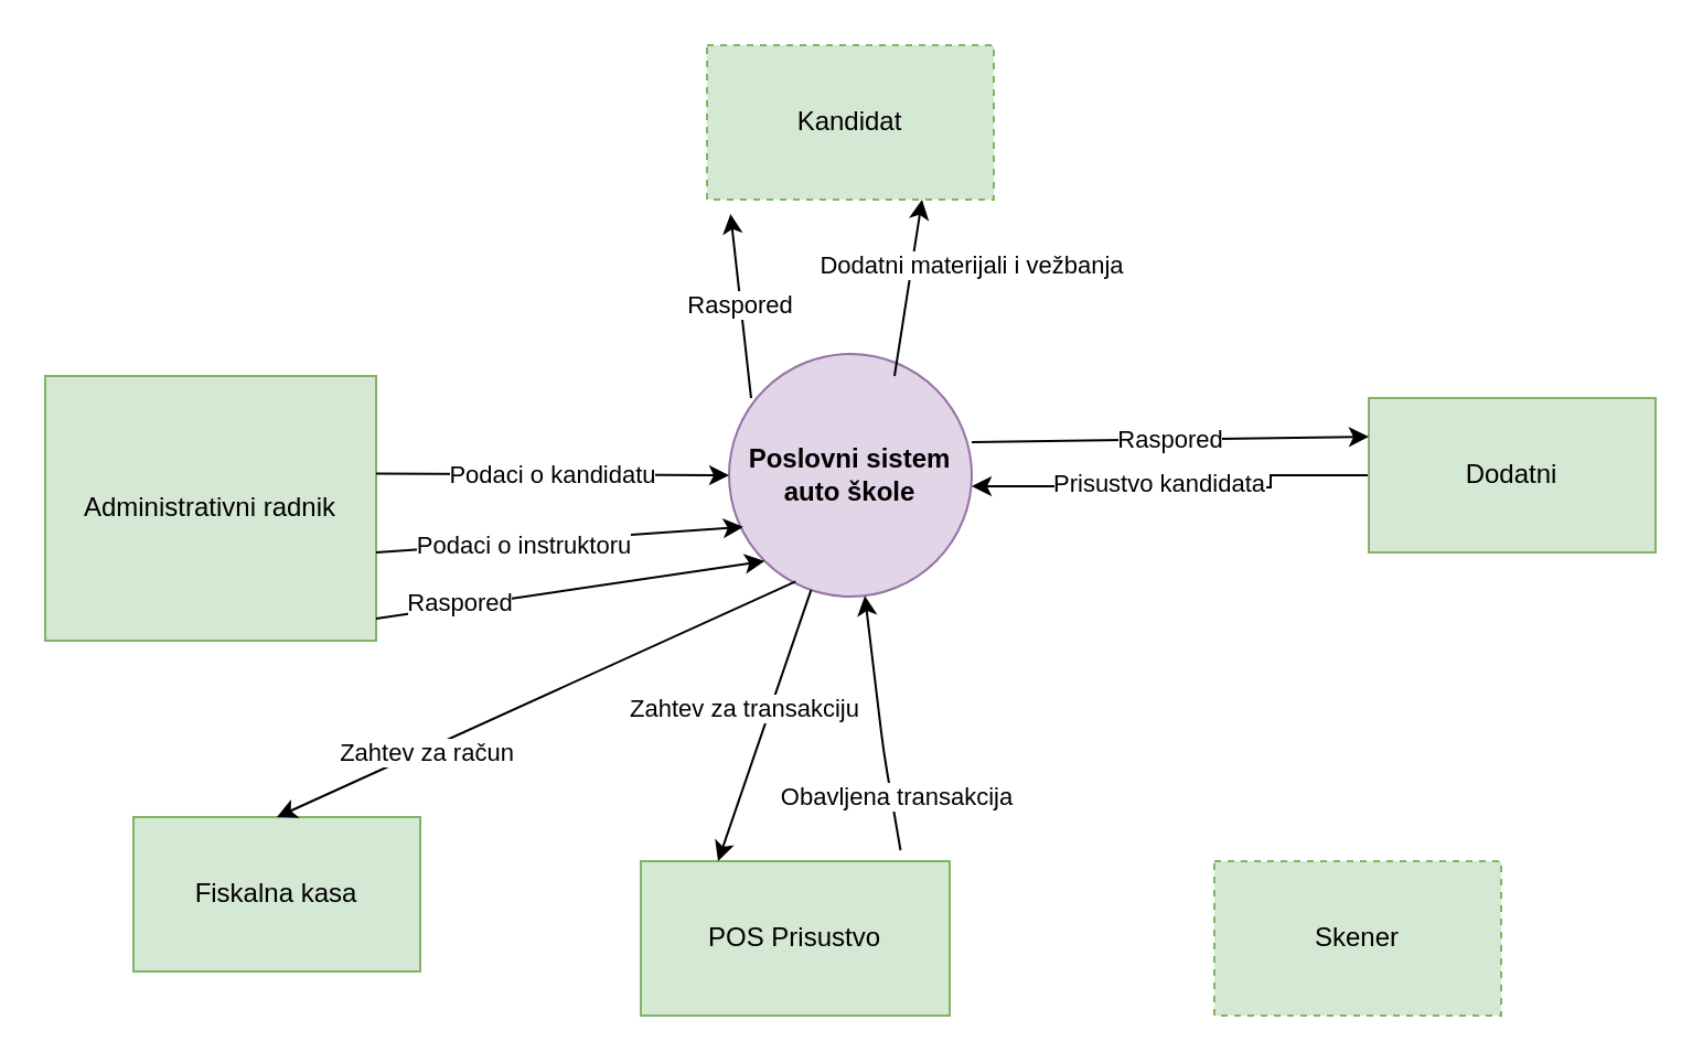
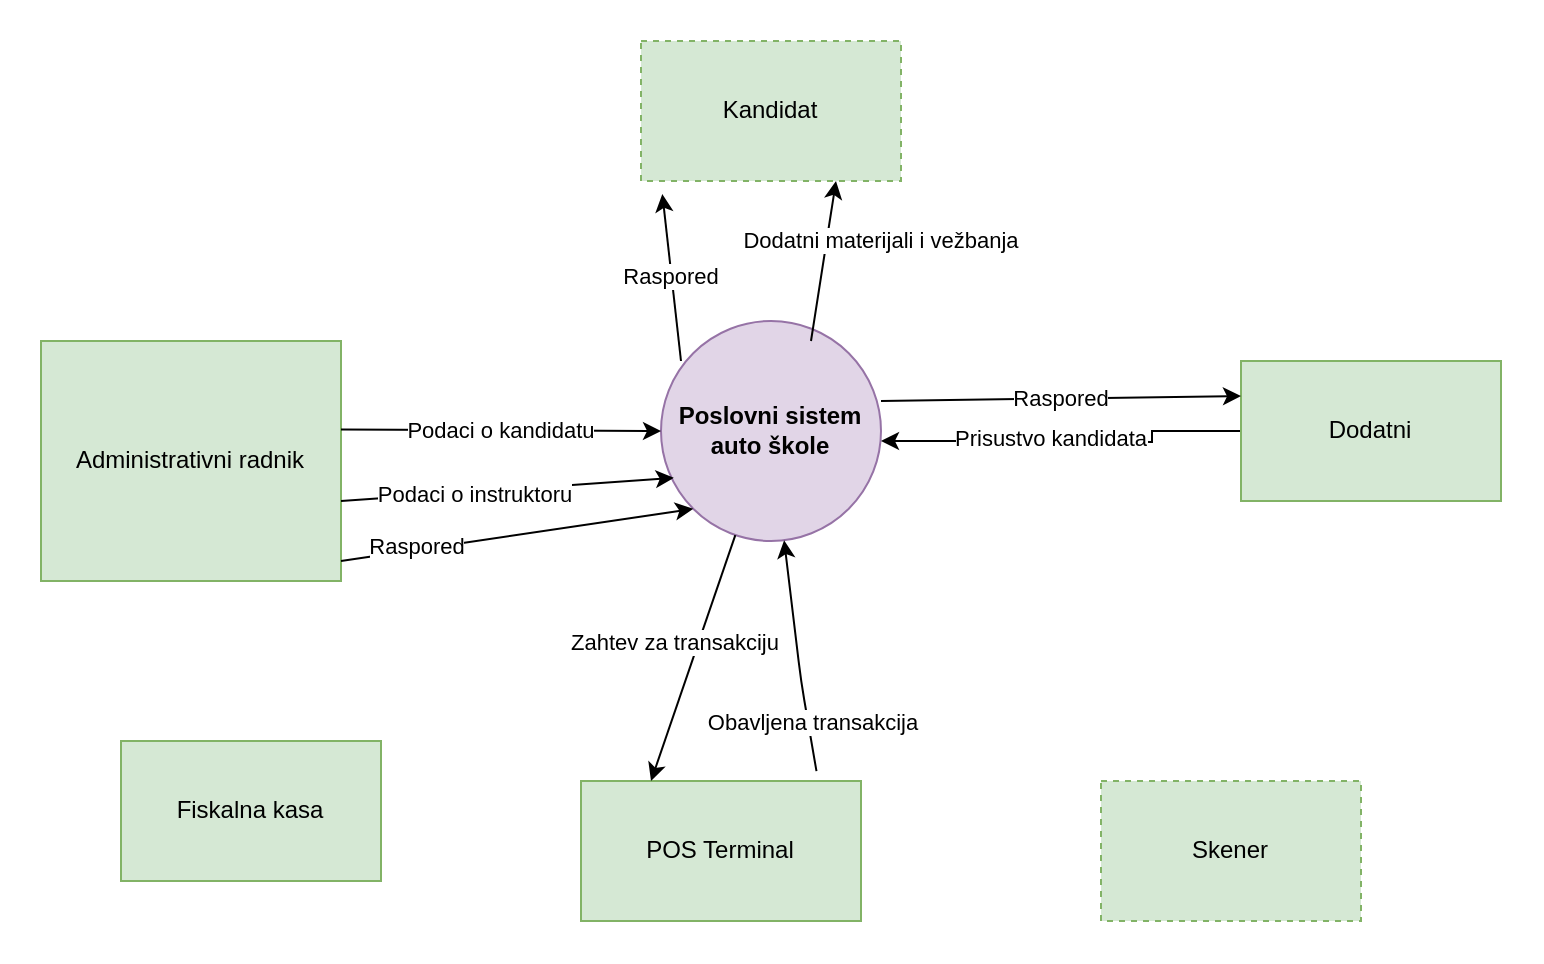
  <mxCell id="0" />
  <mxCell id="1" parent="0" />
  <mxCell id="2" value="&lt;b&gt;Poslovni sistem auto škole&lt;/b&gt;" style="ellipse;whiteSpace=wrap;html=1;aspect=fixed;fillColor=#e1d5e7;strokeColor=#9673a6;" vertex="1" parent="1"><mxGeometry x="330" y="160" width="110" height="110" as="geometry" /></mxCell>
  <mxCell id="3" value="Kandidat" style="rounded=0;whiteSpace=wrap;html=1;fillColor=#d5e8d4;strokeColor=#82b366;dashed=1;" vertex="1" parent="1"><mxGeometry x="320" y="20" width="130" height="70" as="geometry" /></mxCell>
  <mxCell id="4" style="edgeStyle=orthogonalEdgeStyle;rounded=0;orthogonalLoop=1;jettySize=auto;html=1;" edge="1" parent="1" source="5"><mxGeometry relative="1" as="geometry"><mxPoint x="530" y="220" as="targetPoint" /></mxGeometry></mxCell>
  <mxCell id="5" value="Dodatni" style="rounded=0;whiteSpace=wrap;html=1;fillColor=#d5e8d4;strokeColor=#82b366;" vertex="1" parent="1"><mxGeometry x="620" y="180" width="130" height="70" as="geometry" /></mxCell>
  <mxCell id="6" value="Administrativni radnik" style="rounded=0;whiteSpace=wrap;html=1;fillColor=#d5e8d4;strokeColor=#82b366;" vertex="1" parent="1"><mxGeometry x="20" y="170" width="150" height="120" as="geometry" /></mxCell>
  <mxCell id="7" value="Podaci o kandidatu" style="endArrow=classic;html=1;entryX=0;entryY=0.5;entryDx=0;entryDy=0;" edge="1" parent="1" target="2"><mxGeometry relative="1" as="geometry"><mxPoint x="170" y="214.29" as="sourcePoint" /><mxPoint x="270" y="214.29" as="targetPoint" /></mxGeometry></mxCell>
  <mxCell id="8" value="" style="endArrow=classic;html=1;entryX=0.058;entryY=0.713;entryDx=0;entryDy=0;entryPerimeter=0;" edge="1" parent="1" target="2"><mxGeometry relative="1" as="geometry"><mxPoint x="170" y="250" as="sourcePoint" /><mxPoint x="270" y="250" as="targetPoint" /></mxGeometry></mxCell>
  <mxCell id="9" value="Podaci o instruktoru" style="edgeLabel;html=1;align=center;verticalAlign=middle;resizable=0;points=[];" vertex="1" connectable="0" parent="8"><mxGeometry x="-0.198" y="-1" relative="1" as="geometry"><mxPoint as="offset" /></mxGeometry></mxCell>
  <mxCell id="10" value="Raspored" style="endArrow=classic;html=1;entryX=0.082;entryY=1.093;entryDx=0;entryDy=0;entryPerimeter=0;" edge="1" parent="1" target="3"><mxGeometry relative="1" as="geometry"><mxPoint x="340" y="180" as="sourcePoint" /><mxPoint x="360" y="80" as="targetPoint" /></mxGeometry></mxCell>
  <mxCell id="11" value="Raspored" style="endArrow=classic;html=1;entryX=0;entryY=0.25;entryDx=0;entryDy=0;" edge="1" parent="1" target="5"><mxGeometry relative="1" as="geometry"><mxPoint x="440" y="200" as="sourcePoint" /><mxPoint x="570" y="200" as="targetPoint" /></mxGeometry></mxCell>
  <mxCell id="12" value="" style="endArrow=classic;html=1;" edge="1" parent="1"><mxGeometry relative="1" as="geometry"><mxPoint x="550" y="220" as="sourcePoint" /><mxPoint x="440" y="220" as="targetPoint" /><Array as="points" /></mxGeometry></mxCell>
  <mxCell id="13" value="Prisustvo kandidata" style="edgeLabel;html=1;align=center;verticalAlign=middle;resizable=0;points=[];" vertex="1" connectable="0" parent="12"><mxGeometry x="-0.521" y="-2" relative="1" as="geometry"><mxPoint as="offset" /></mxGeometry></mxCell>
  <mxCell id="14" value="" style="endArrow=classic;html=1;entryX=0;entryY=1;entryDx=0;entryDy=0;" edge="1" parent="1" target="2"><mxGeometry relative="1" as="geometry"><mxPoint x="170" y="280" as="sourcePoint" /><mxPoint x="270" y="280" as="targetPoint" /></mxGeometry></mxCell>
  <mxCell id="15" value="Text" style="edgeLabel;html=1;align=center;verticalAlign=middle;resizable=0;points=[];" vertex="1" connectable="0" parent="14"><mxGeometry x="-0.549" y="1" relative="1" as="geometry"><mxPoint as="offset" /></mxGeometry></mxCell>
  <mxCell id="16" value="Raspored" style="edgeLabel;html=1;align=center;verticalAlign=middle;resizable=0;points=[];" vertex="1" connectable="0" parent="14"><mxGeometry x="-0.578" y="2" relative="1" as="geometry"><mxPoint as="offset" /></mxGeometry></mxCell>
  <mxCell id="17" value="" style="endArrow=classic;html=1;entryX=0.75;entryY=1;entryDx=0;entryDy=0;" edge="1" parent="1" target="3"><mxGeometry relative="1" as="geometry"><mxPoint x="405" y="170" as="sourcePoint" /><mxPoint x="405" y="90" as="targetPoint" /></mxGeometry></mxCell>
  <mxCell id="18" value="Dodatni materijali i vežbanja" style="edgeLabel;html=1;align=center;verticalAlign=middle;resizable=0;points=[];" vertex="1" connectable="0" parent="17"><mxGeometry x="-0.413" y="3" relative="1" as="geometry"><mxPoint x="34" y="-26" as="offset" /></mxGeometry></mxCell>
  <mxCell id="19" value="Skener" style="rounded=0;whiteSpace=wrap;html=1;fillColor=#d5e8d4;strokeColor=#82b366;dashed=1;" vertex="1" parent="1"><mxGeometry x="550" y="390" width="130" height="70" as="geometry" /></mxCell>
- <mxCell id="20" value="POS Prisustvo" style="rounded=0;whiteSpace=wrap;html=1;fillColor=#d5e8d4;strokeColor=#82b366;" vertex="1" parent="1"><mxGeometry x="290" y="390" width="140" height="70" as="geometry" /></mxCell>
+ <mxCell id="20" value="POS Terminal" style="rounded=0;whiteSpace=wrap;html=1;fillColor=#d5e8d4;strokeColor=#82b366;" vertex="1" parent="1"><mxGeometry x="290" y="390" width="140" height="70" as="geometry" /></mxCell>
  <mxCell id="21" value="" style="endArrow=classic;html=1;exitX=0.841;exitY=-0.07;exitDx=0;exitDy=0;exitPerimeter=0;" edge="1" parent="1" source="20" target="2"><mxGeometry relative="1" as="geometry"><mxPoint x="290" y="360" as="sourcePoint" /><mxPoint x="390" y="360" as="targetPoint" /><Array as="points"><mxPoint x="400" y="340" /></Array></mxGeometry></mxCell>
  <mxCell id="22" value="Obavljena transakcija" style="edgeLabel;html=1;align=center;verticalAlign=middle;resizable=0;points=[];" vertex="1" connectable="0" parent="21"><mxGeometry x="0.043" relative="1" as="geometry"><mxPoint x="7" y="36" as="offset" /></mxGeometry></mxCell>
  <mxCell id="23" value="" style="endArrow=classic;html=1;entryX=0.25;entryY=0;entryDx=0;entryDy=0;" edge="1" parent="1" source="2" target="20"><mxGeometry relative="1" as="geometry"><mxPoint x="130" y="480" as="sourcePoint" /><mxPoint x="230" y="480" as="targetPoint" /></mxGeometry></mxCell>
  <mxCell id="24" value="Zahtev za transakciju" style="edgeLabel;html=1;align=center;verticalAlign=middle;resizable=0;points=[];" vertex="1" connectable="0" parent="23"><mxGeometry x="0.373" y="-2" relative="1" as="geometry"><mxPoint y="-30" as="offset" /></mxGeometry></mxCell>
  <mxCell id="25" value="Fiskalna kasa" style="rounded=0;whiteSpace=wrap;html=1;fillColor=#d5e8d4;strokeColor=#82b366;" vertex="1" parent="1"><mxGeometry x="60" y="370" width="130" height="70" as="geometry" /></mxCell>
- <mxCell id="26" value="" style="endArrow=classic;html=1;entryX=0.5;entryY=0;entryDx=0;entryDy=0;exitX=0.274;exitY=0.938;exitDx=0;exitDy=0;exitPerimeter=0;" edge="1" parent="1" source="2" target="25"><mxGeometry relative="1" as="geometry"><mxPoint x="140" y="520" as="sourcePoint" /><mxPoint x="240" y="520" as="targetPoint" /></mxGeometry></mxCell>
- <mxCell id="27" value="Zahtev za račun" style="edgeLabel;html=1;align=center;verticalAlign=middle;resizable=0;points=[];" vertex="1" connectable="0" parent="26"><mxGeometry x="0.424" relative="1" as="geometry"><mxPoint y="1" as="offset" /></mxGeometry></mxCell>
